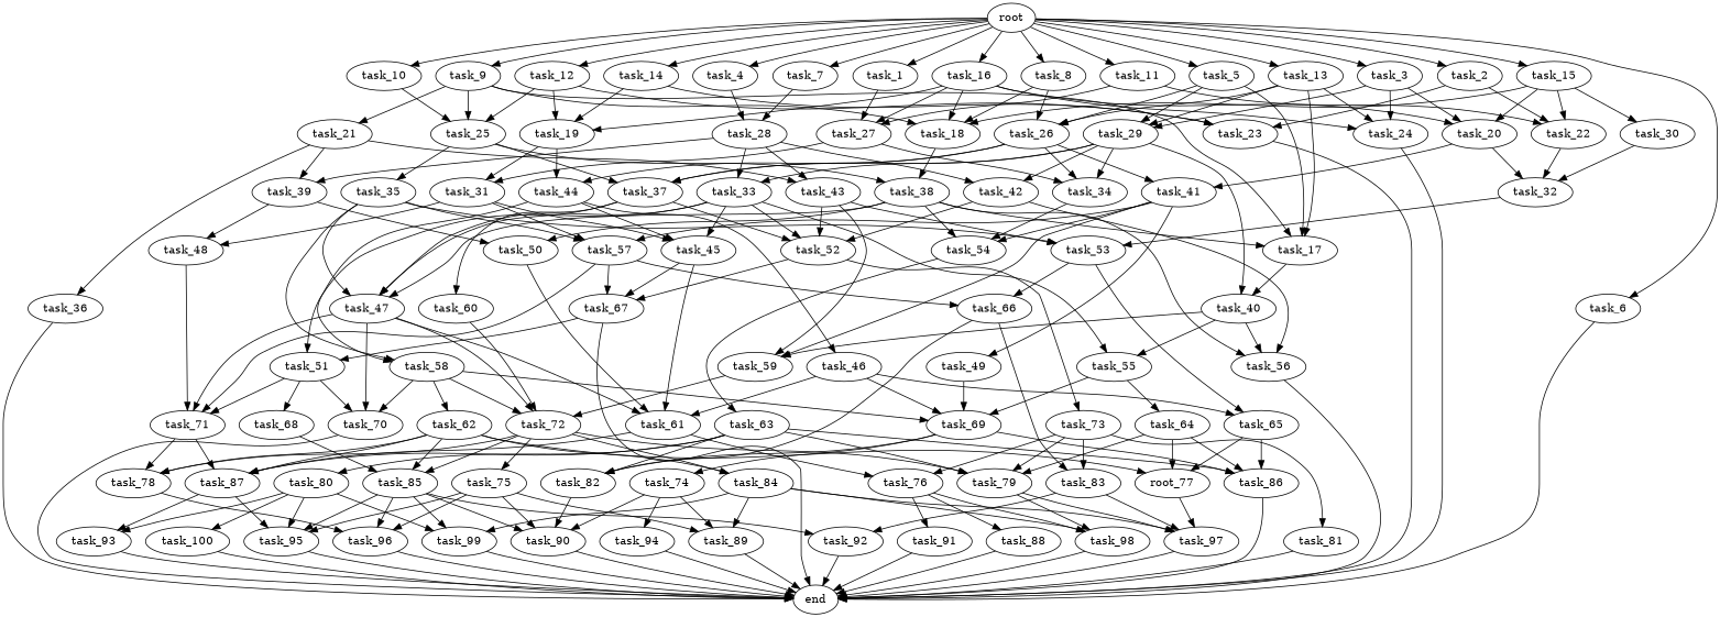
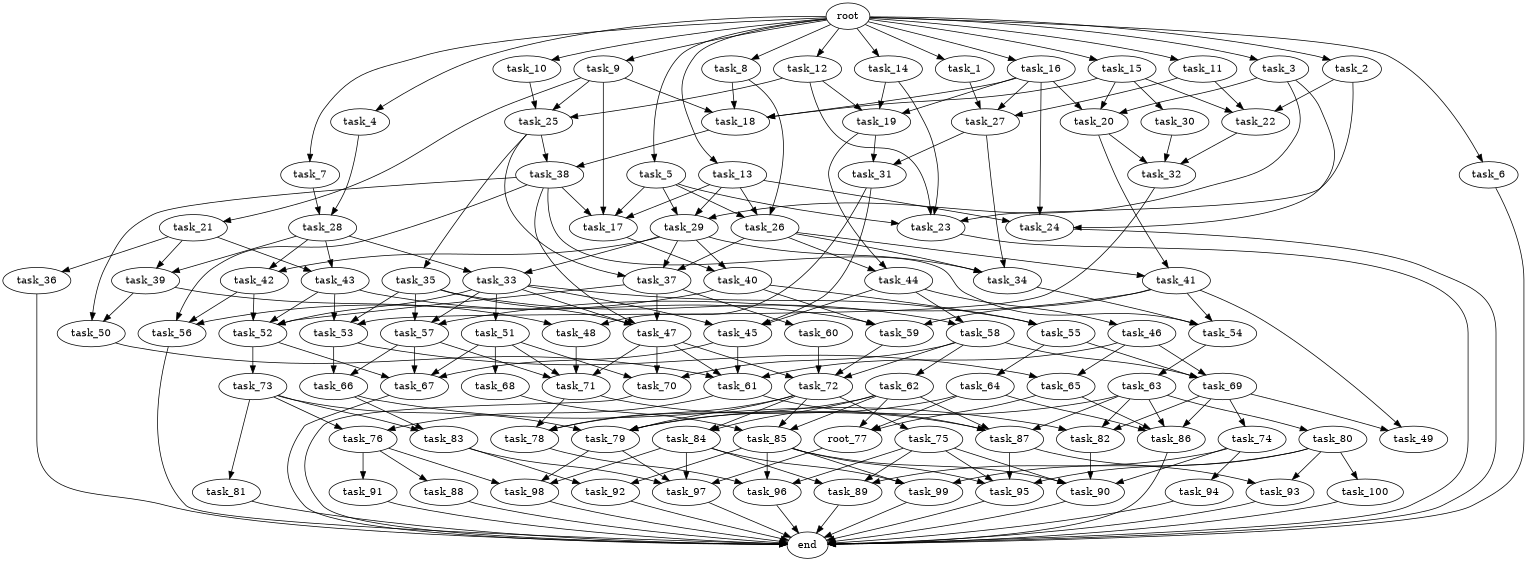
  digraph {
    task_66
    task_82
    task_83
    task_90
    task_97
    task_92
    task_71
    task_87
    task_78
    task_95
    task_93
    task_96
    task_79
    task_98
    end
    task_27
    task_34
    task_31
    task_54
    task_45
    task_57
    task_48
    task_63
    task_69
    task_74
    task_86
    task_89
    task_94
    task_80
    task_100
    task_99
    task_26
    task_44
    task_41
    task_37
    task_46
    task_58
    task_59
    task_49
    task_47
    task_52
    task_60
    task_25
    task_38
    task_35
    task_56
    task_50
    task_17
    task_53
    task_61
    task_65
    task_67
    task_72
    task_70
    task_62
    task_19
    task_84
    task_85
    task_75
    task_76
    task_29
    task_40
    task_33
    task_42
    task_55
    task_51
    task_20
    task_32
    task_15
    task_30
    task_18
    task_22
    n73 [label=root_77]
    task_16
    task_24
    task_91
    task_73
    task_81
    task_88
    task_10
    task_23
    task_28
    task_43
    task_39
    task_4
    task_9
    task_21
    task_36
    task_14
    task_12
    task_64
    task_68
    task_11
    task_6
    root
    task_1
    task_13
    task_2
    task_5
    task_7
    task_3
    task_8
    task_66 -> task_82
    task_66 -> task_83
    task_82 -> task_90
    task_83 -> task_97
    task_83 -> task_92
    task_90 -> end
    task_97 -> end
    task_92 -> end
    task_71 -> task_87
    task_71 -> task_78
    task_87 -> task_95
    task_87 -> task_93
    task_78 -> task_96
    task_95 -> end
    task_93 -> end
    task_96 -> end
    task_79 -> task_97
    task_79 -> task_98
    task_98 -> end
    task_27 -> task_34
    task_27 -> task_31
    task_34 -> task_54
    task_31 -> task_45
-   task_31 -> task_57
+   task_33 -> task_57
    task_31 -> task_48
    task_54 -> task_63
    task_45 -> task_61
    task_45 -> task_67
    task_57 -> task_66
    task_57 -> task_71
    task_57 -> task_67
    task_48 -> task_71
    task_63 -> task_82
    task_63 -> task_87
    task_63 -> task_79
    task_63 -> task_86
    task_63 -> task_80
    task_69 -> task_82
    task_69 -> task_74
    task_69 -> task_86
    task_74 -> task_90
    task_74 -> task_89
    task_74 -> task_94
    task_86 -> end
    task_89 -> end
    task_94 -> end
    task_80 -> task_95
    task_80 -> task_93
    task_80 -> task_100
    task_80 -> task_99
    task_100 -> end
    task_99 -> end
    task_26 -> task_34
    task_26 -> task_44
    task_26 -> task_41
    task_26 -> task_37
    task_44 -> task_45
    task_44 -> task_46
    task_44 -> task_58
    task_41 -> task_54
    task_41 -> task_57
    task_41 -> task_59
    task_41 -> task_49
    task_37 -> task_47
    task_37 -> task_52
    task_37 -> task_60
    task_46 -> task_69
    task_46 -> task_61
    task_46 -> task_65
    task_58 -> task_69
    task_58 -> task_72
    task_58 -> task_70
    task_58 -> task_62
    task_59 -> task_72
-   task_49 -> task_69
+   task_69 -> task_49
    task_47 -> task_71
    task_47 -> task_61
    task_47 -> task_72
    task_47 -> task_70
    task_52 -> task_67
    task_52 -> task_73
    task_60 -> task_72
    task_25 -> task_37
    task_25 -> task_38
    task_25 -> task_35
    task_38 -> task_54
    task_38 -> task_47
    task_38 -> task_56
    task_38 -> task_50
    task_38 -> task_17
    task_35 -> task_57
    task_35 -> task_58
    task_35 -> task_47
    task_35 -> task_53
    task_56 -> end
    task_50 -> task_61
    task_17 -> task_40
    task_53 -> task_66
    task_53 -> task_65
    task_61 -> task_87
    task_61 -> task_76
    task_65 -> task_86
    task_65 -> n73
    task_67 -> end
    task_72 -> task_78
    task_72 -> task_79
    task_72 -> task_84
    task_72 -> task_85
    task_72 -> task_75
    task_70 -> end
    task_62 -> task_87
    task_62 -> task_78
    task_62 -> task_84
    task_62 -> task_85
    task_62 -> n73
    task_19 -> task_31
    task_19 -> task_44
    task_84 -> task_97
    task_84 -> task_98
    task_84 -> task_89
    task_84 -> task_99
    task_85 -> task_90
    task_85 -> task_92
    task_85 -> task_95
    task_85 -> task_96
    task_85 -> task_99
    task_75 -> task_90
    task_75 -> task_95
    task_75 -> task_96
    task_75 -> task_89
    task_76 -> task_98
    task_76 -> task_91
    task_76 -> task_88
    task_29 -> task_34
    task_29 -> task_37
    task_29 -> task_40
    task_29 -> task_33
    task_29 -> task_42
    task_40 -> task_59
    task_40 -> task_56
    task_40 -> task_55
    task_33 -> task_45
    task_33 -> task_47
    task_33 -> task_52
    task_33 -> task_55
    task_33 -> task_51
    task_42 -> task_52
    task_42 -> task_56
    task_55 -> task_69
    task_55 -> task_64
    task_51 -> task_71
-   task_67 -> task_51
+   task_51 -> task_67
    task_51 -> task_70
    task_51 -> task_68
    task_20 -> task_41
    task_20 -> task_32
    task_32 -> task_53
    task_15 -> task_20
    task_15 -> task_30
    task_15 -> task_18
    task_15 -> task_22
    task_30 -> task_32
    task_18 -> task_38
    task_22 -> task_32
    n73 -> task_97
    task_16 -> task_27
    task_16 -> task_19
    task_16 -> task_20
    task_16 -> task_18
    task_16 -> task_24
    task_24 -> end
    task_91 -> end
    task_73 -> task_83
    task_73 -> task_79
    task_73 -> task_76
    task_73 -> task_81
    task_81 -> end
    task_88 -> end
    task_10 -> task_25
    task_23 -> end
    task_28 -> task_33
    task_28 -> task_42
    task_28 -> task_43
    task_28 -> task_39
    task_43 -> task_59
    task_43 -> task_52
    task_43 -> task_53
    task_39 -> task_48
    task_39 -> task_50
    task_4 -> task_28
    task_9 -> task_25
    task_9 -> task_17
    task_9 -> task_18
    task_9 -> task_21
    task_21 -> task_43
    task_21 -> task_39
    task_21 -> task_36
    task_36 -> end
    task_14 -> task_19
    task_14 -> task_23
    task_12 -> task_25
    task_12 -> task_19
    task_12 -> task_23
    task_64 -> task_79
    task_64 -> task_86
    task_64 -> n73
    task_68 -> task_85
    task_11 -> task_27
    task_11 -> task_22
    task_6 -> end
    root -> task_15
    root -> task_16
    root -> task_10
    root -> task_4
    root -> task_9
    root -> task_14
    root -> task_12
    root -> task_11
    root -> task_6
    root -> task_1
    root -> task_13
    root -> task_2
    root -> task_5
    root -> task_7
    root -> task_3
    root -> task_8
    task_1 -> task_27
    task_13 -> task_26
    task_13 -> task_17
    task_13 -> task_29
    task_13 -> task_24
    task_2 -> task_22
    task_2 -> task_23
    task_5 -> task_26
    task_5 -> task_17
    task_5 -> task_29
+   task_5 -> task_23
    task_7 -> task_28
    task_3 -> task_29
    task_3 -> task_20
    task_3 -> task_24
    task_8 -> task_26
    task_8 -> task_18
  }
